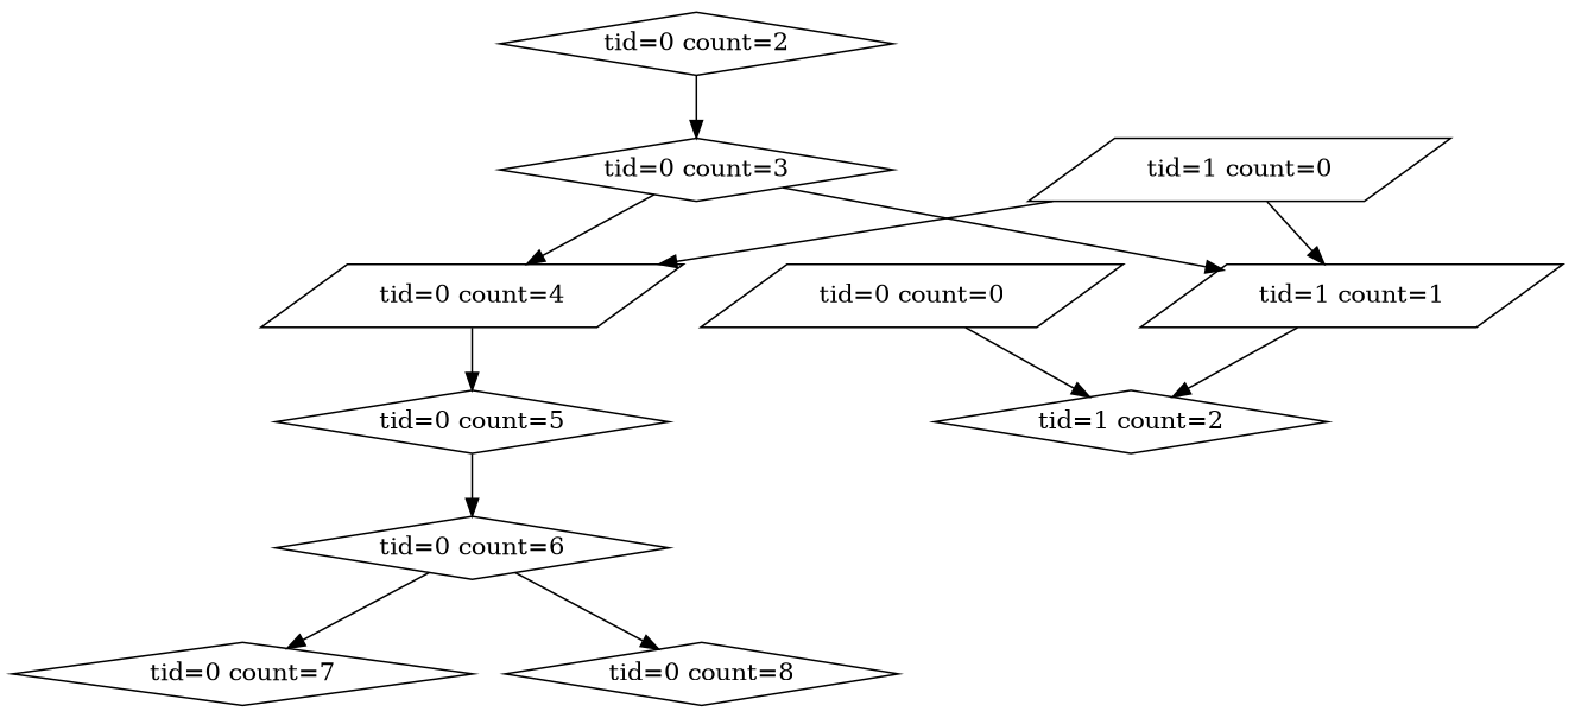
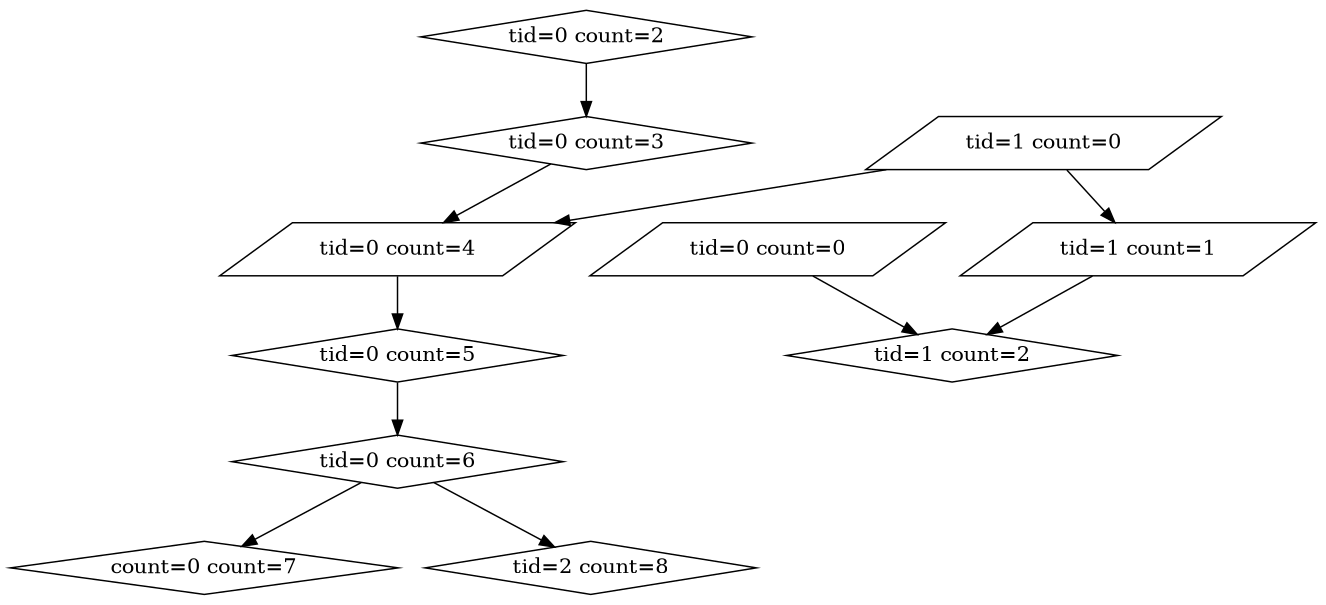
  digraph {
    node [count=0 is_write=0 shape=diamond start_addr=0 tid=0]
    n1 [label="tid=0 count=0" shape=parallelogram]
    n2 [count=2 label="tid=1 count=2" tid=1]
    n3 [count=2 label="tid=0 count=2"]
    n4 [count=3 label="tid=0 count=3"]
    n5 [count=4 label="tid=0 count=4" shape=parallelogram]
    n6 [count=1 label="tid=1 count=1" shape=parallelogram tid=1]
    n7 [count=5 label="tid=0 count=5"]
    n8 [count=6 label="tid=0 count=6"]
-   n9 [count=7 label="tid=0 count=7"]
-   n10 [count=8 label="tid=0 count=8"]
+   n9 [count=7 label="count=0 count=7"]
+   n10 [count=8 label="tid=2 count=8"]
    n11 [label="tid=1 count=0" shape=parallelogram tid=1]
    n1 -> n2
    n3 -> n4
    n4 -> n5
-   n4 -> n6
    n5 -> n7
    n6 -> n2
    n7 -> n8
    n8 -> n9
    n8 -> n10
    n11 -> n5
    n11 -> n6
  }
